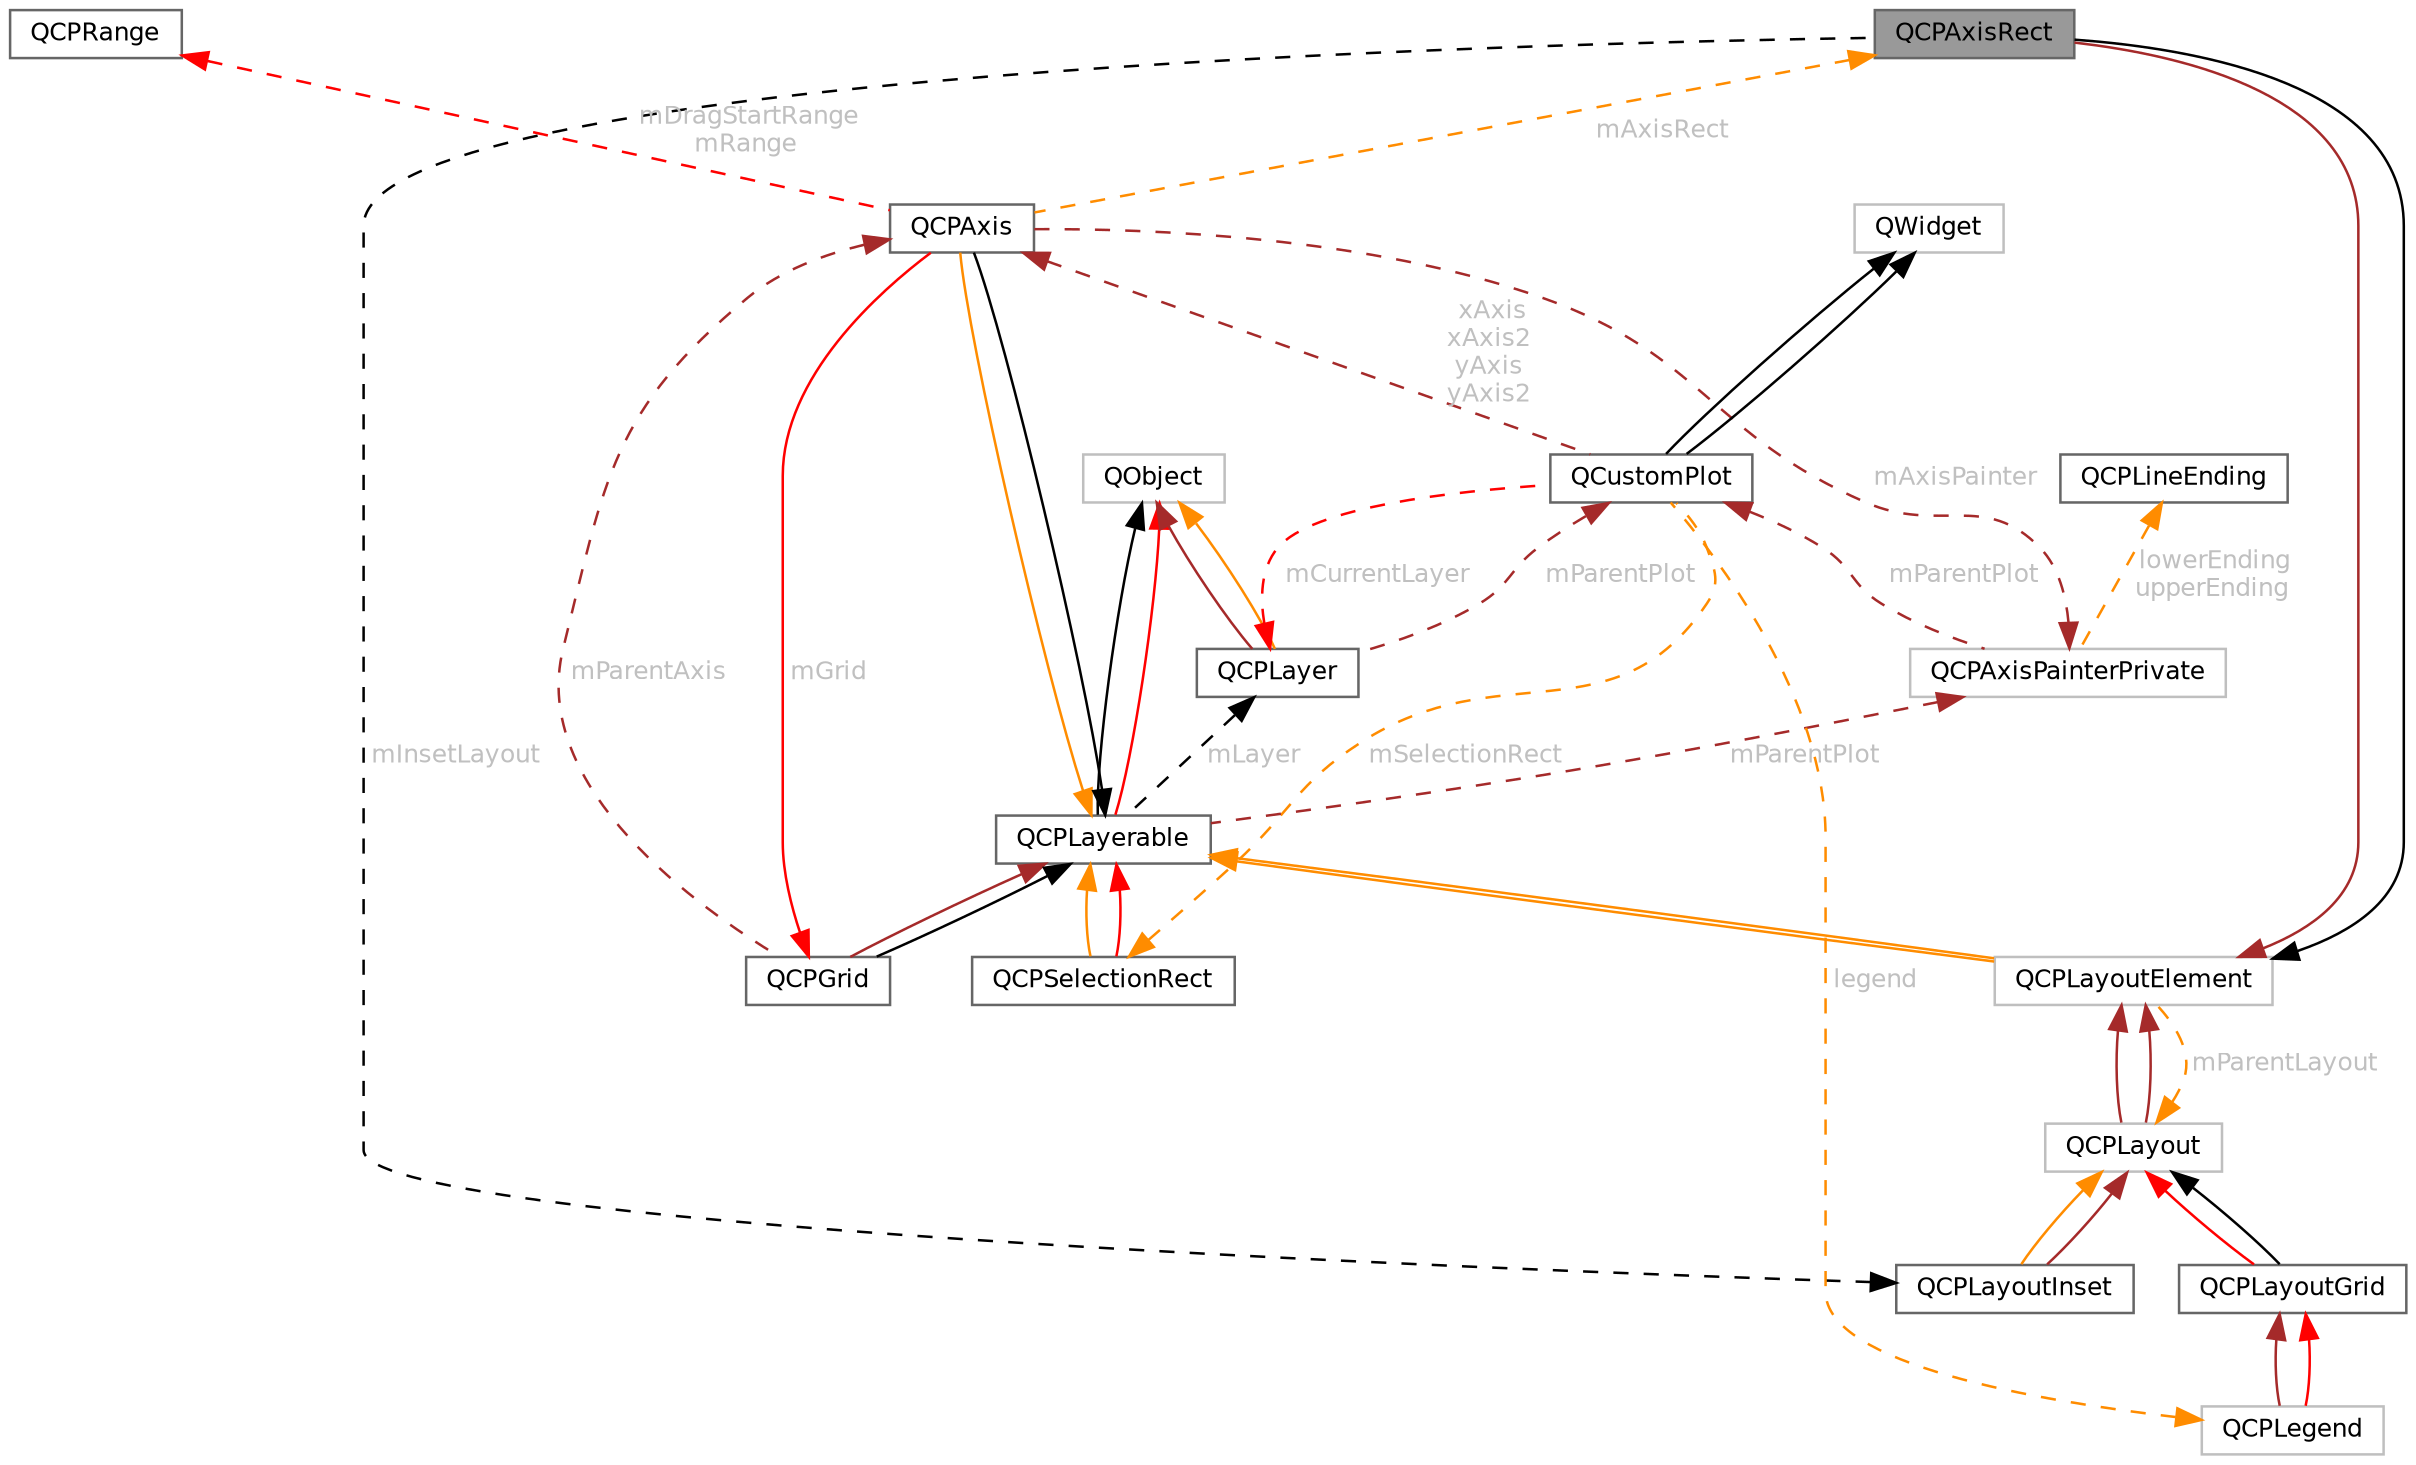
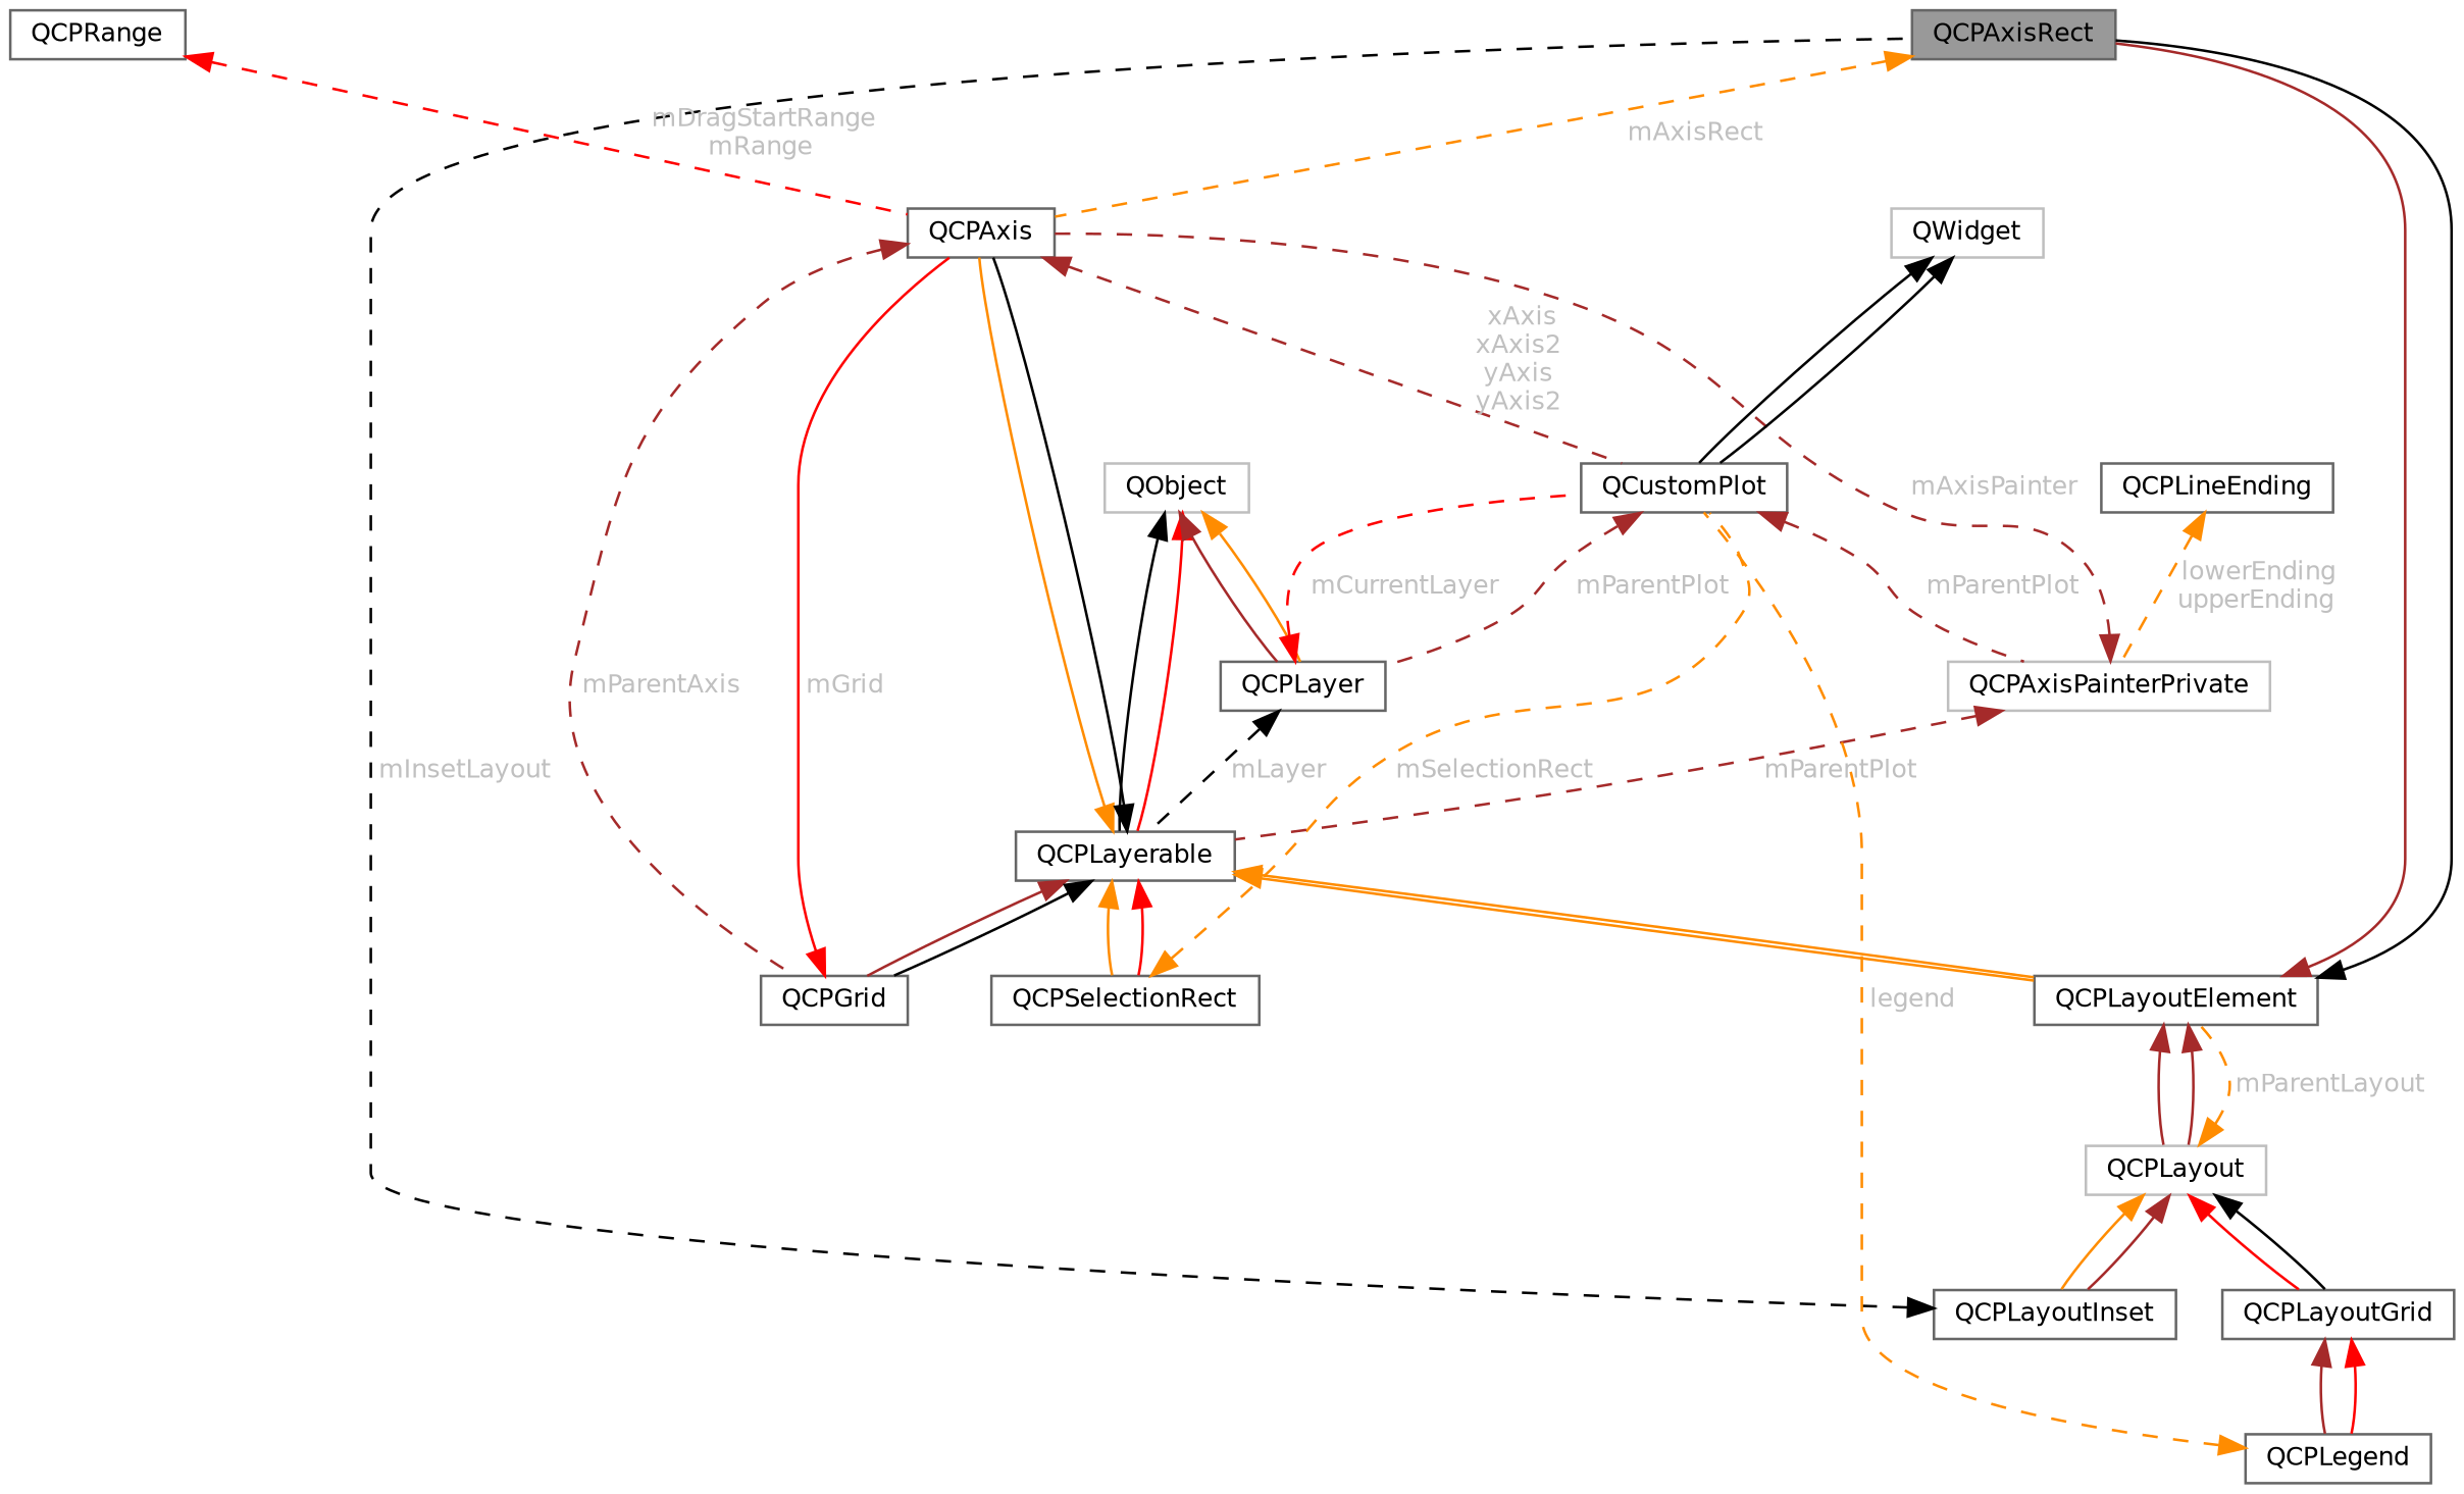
  digraph {
    node [color=gray40 fillcolor=white fontname=Helvetica fontsize=10 shape=box style=filled]
    edge [color=brown dir=back fontname=Helvetica fontsize=10 labelfontname=Helvetica labelfontsize=10 style=solid]
    n1 [fillcolor=grey60 fontcolor=black height=0.2 label=QCPAxisRect width=0.4]
    n2 [height=0.2 label=QCPAxis width=0.4]
    n3 [height=0.2 label=QCPGrid width=0.4]
    n4 [height=0.2 label=QCustomPlot width=0.4]
-   n5 [color=grey75 height=0.2 label=QCPLayoutElement width=0.4]
+   n5 [height=0.2 label=QCPLayoutElement width=0.4]
    n6 [color=grey75 height=0.2 label=QCPLayout width=0.4]
    n7 [height=0.2 label=QCPLayoutGrid width=0.4]
    n8 [height=0.2 label=QCPLayoutInset width=0.4]
    n9 [height=0.2 label=QCPLayerable width=0.4]
    n10 [height=0.2 label=QCPSelectionRect width=0.4]
    n11 [color=grey75 height=0.2 label=QObject width=0.4]
    n12 [height=0.2 label=QCPLayer width=0.4]
    n13 [color=grey75 height=0.2 label=QCPAxisPainterPrivate width=0.4]
    n14 [color=grey75 height=0.2 label=QWidget width=0.4]
    n15 [height=0.2 label=QCPRange width=0.4]
    n16 [height=0.2 label=QCPLineEnding width=0.4]
-   n17 [color=grey75 height=0.2 label=QCPLegend width=0.4]
+   n17 [height=0.2 label=QCPLegend width=0.4]
    n1 -> n2 [color=darkorange fontcolor=grey label=" mAxisRect" style=dashed]
    n2 -> n3 [fontcolor=grey label=" mParentAxis" style=dashed]
    n2 -> n4 [fontcolor=grey label=" xAxis\nxAxis2\nyAxis\nyAxis2" style=dashed]
    n3 -> n2 [color=red fontcolor=grey label=" mGrid"]
    n4 -> n12 [fontcolor=grey label=" mParentPlot" style=dashed]
    n4 -> n13 [fontcolor=grey label=" mParentPlot" style=dashed]
    n5 -> n1
    n5 -> n1 [color=black]
    n5 -> n6
    n5 -> n6
    n6 -> n5 [color=darkorange fontcolor=grey label=" mParentLayout" style=dashed]
    n6 -> n7 [color=red]
    n6 -> n7 [color=black]
    n6 -> n8 [color=darkorange]
    n6 -> n8
    n7 -> n17
    n7 -> n17 [color=red]
    n8 -> n1 [color=black fontcolor=grey label=" mInsetLayout" style=dashed]
    n9 -> n2 [color=darkorange]
    n9 -> n2 [color=black]
    n9 -> n3
    n9 -> n3 [color=black]
    n9 -> n5 [color=darkorange]
    n9 -> n5 [color=darkorange]
    n9 -> n10 [color=darkorange]
    n9 -> n10 [color=red]
    n10 -> n4 [color=darkorange fontcolor=grey label=" mSelectionRect" style=dashed]
    n11 -> n9 [color=black]
    n11 -> n9 [color=red]
    n11 -> n12
    n11 -> n12 [color=darkorange]
    n12 -> n4 [color=red fontcolor=grey label=" mCurrentLayer" style=dashed]
    n12 -> n9 [color=black fontcolor=grey label=" mLayer" style=dashed]
    n13 -> n2 [fontcolor=grey label=" mAxisPainter" style=dashed]
    n13 -> n9 [fontcolor=grey label=" mParentPlot" style=dashed]
    n14 -> n4 [color=black]
    n14 -> n4 [color=black]
    n15 -> n2 [color=red fontcolor=grey label=" mDragStartRange\nmRange" style=dashed]
    n16 -> n13 [color=darkorange fontcolor=grey label=" lowerEnding\nupperEnding" style=dashed]
    n17 -> n4 [color=darkorange fontcolor=grey label=" legend" style=dashed]
  }
